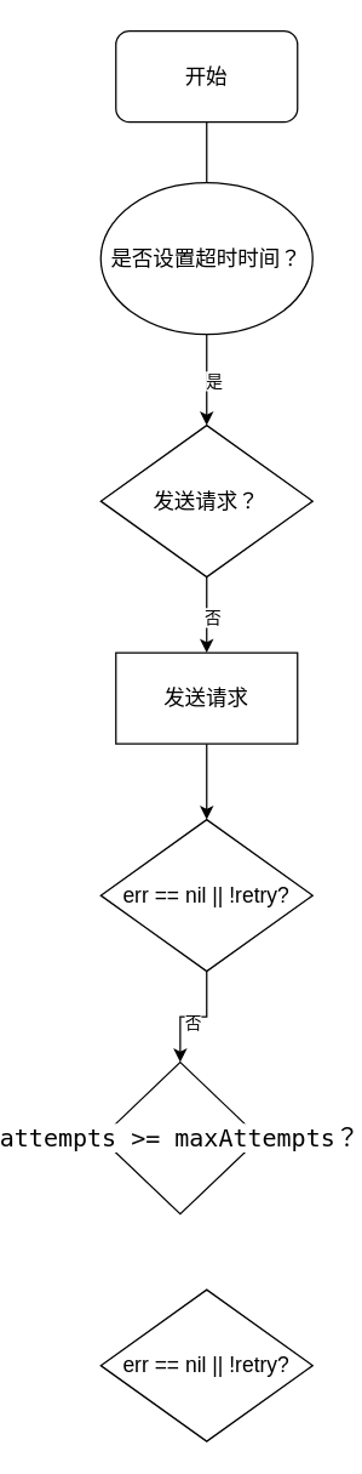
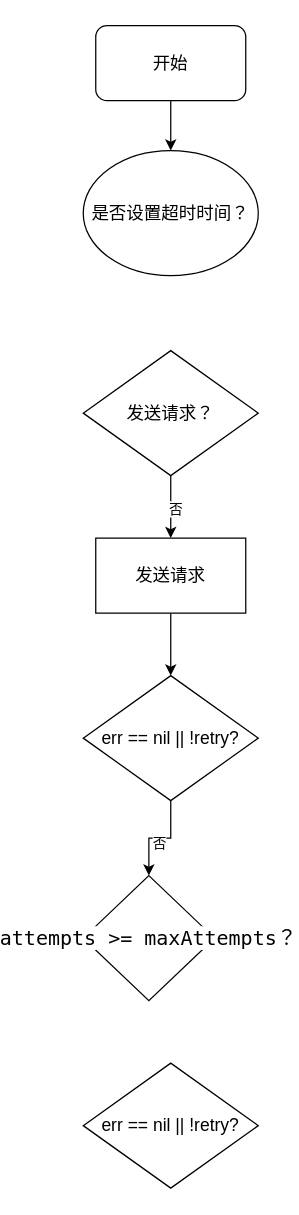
  <mxCell id="0" />
  <mxCell id="1" parent="0" />
- <mxCell id="2" style="edgeStyle=orthogonalEdgeStyle;rounded=0;orthogonalLoop=1;jettySize=auto;html=1;exitX=0.5;exitY=1;exitDx=0;exitDy=0;endArrow=none;" edge="1" parent="1" source="3" target="6"><mxGeometry relative="1" as="geometry" /></mxCell>
+ <mxCell id="2" style="edgeStyle=orthogonalEdgeStyle;rounded=0;orthogonalLoop=1;jettySize=auto;html=1;exitX=0.5;exitY=1;exitDx=0;exitDy=0;" edge="1" parent="1" source="3" target="6"><mxGeometry relative="1" as="geometry" /></mxCell>
  <mxCell id="3" value="&lt;font style=&quot;font-size: 14px;&quot;&gt;开始&lt;/font&gt;" style="rounded=1;whiteSpace=wrap;html=1;" vertex="1" parent="1"><mxGeometry x="30" y="20" width="120" height="60" as="geometry" /></mxCell>
- <mxCell id="4" style="edgeStyle=orthogonalEdgeStyle;rounded=0;orthogonalLoop=1;jettySize=auto;html=1;exitX=0.5;exitY=1;exitDx=0;exitDy=0;" edge="1" parent="1" source="6" target="9"><mxGeometry relative="1" as="geometry" /></mxCell>
- <mxCell id="5" value="是" style="edgeLabel;html=1;align=center;verticalAlign=middle;resizable=0;points=[];" vertex="1" connectable="0" parent="4"><mxGeometry y="4" relative="1" as="geometry"><mxPoint as="offset" /></mxGeometry></mxCell>
  <mxCell id="6" value="&lt;font style=&quot;font-size: 14px;&quot;&gt;是否设置超时时间？&lt;/font&gt;" style="ellipse;whiteSpace=wrap;html=1;align=center;" vertex="1" parent="1"><mxGeometry x="20" y="120" width="140" height="100" as="geometry" /></mxCell>
  <mxCell id="7" style="edgeStyle=orthogonalEdgeStyle;rounded=0;orthogonalLoop=1;jettySize=auto;html=1;exitX=0.5;exitY=1;exitDx=0;exitDy=0;entryX=0.5;entryY=0;entryDx=0;entryDy=0;" edge="1" parent="1" source="9" target="11"><mxGeometry relative="1" as="geometry" /></mxCell>
  <mxCell id="8" value="否" style="edgeLabel;html=1;align=center;verticalAlign=middle;resizable=0;points=[];" vertex="1" connectable="0" parent="7"><mxGeometry x="0.063" y="3" relative="1" as="geometry"><mxPoint y="-1" as="offset" /></mxGeometry></mxCell>
  <mxCell id="9" value="&lt;div style=&quot;&quot;&gt;&lt;span style=&quot;font-size: 14px; background-color: initial;&quot;&gt;发送请求？&lt;/span&gt;&lt;/div&gt;" style="rhombus;whiteSpace=wrap;html=1;align=center;" vertex="1" parent="1"><mxGeometry x="20" y="280" width="140" height="100" as="geometry" /></mxCell>
  <mxCell id="10" style="edgeStyle=orthogonalEdgeStyle;rounded=0;orthogonalLoop=1;jettySize=auto;html=1;exitX=0.5;exitY=1;exitDx=0;exitDy=0;" edge="1" parent="1" source="11" target="14"><mxGeometry relative="1" as="geometry" /></mxCell>
  <mxCell id="11" value="&lt;font style=&quot;font-size: 14px;&quot;&gt;发送请求&lt;/font&gt;" style="rounded=0;whiteSpace=wrap;html=1;" vertex="1" parent="1"><mxGeometry x="30" y="430" width="120" height="60" as="geometry" /></mxCell>
  <mxCell id="12" style="edgeStyle=orthogonalEdgeStyle;rounded=0;orthogonalLoop=1;jettySize=auto;html=1;exitX=0.5;exitY=1;exitDx=0;exitDy=0;entryX=0.5;entryY=0;entryDx=0;entryDy=0;" edge="1" parent="1" source="14" target="15"><mxGeometry relative="1" as="geometry" /></mxCell>
  <mxCell id="13" value="否" style="edgeLabel;html=1;align=center;verticalAlign=middle;resizable=0;points=[];" vertex="1" connectable="0" parent="12"><mxGeometry x="0.029" y="4" relative="1" as="geometry"><mxPoint y="-1" as="offset" /></mxGeometry></mxCell>
  <mxCell id="14" value="&lt;div style=&quot;&quot;&gt;&lt;span style=&quot;font-size: 14px; background-color: initial;&quot;&gt;err == nil || !retry?&lt;/span&gt;&lt;/div&gt;" style="rhombus;whiteSpace=wrap;html=1;align=center;" vertex="1" parent="1"><mxGeometry x="20" y="540" width="140" height="100" as="geometry" /></mxCell>
  <mxCell id="15" value="&lt;div style=&quot;&quot;&gt;&lt;div style=&quot;background-color:#ffffff;color:#080808&quot;&gt;&lt;pre style=&quot;font-family:'JetBrains Mono',monospace;font-size:12.0pt;&quot;&gt;&lt;span style=&quot;color:#000000;&quot;&gt;attempts &lt;/span&gt;&amp;gt;= &lt;span style=&quot;color:#000000;&quot;&gt;maxAttempts？&lt;/span&gt;&lt;/pre&gt;&lt;/div&gt;&lt;/div&gt;" style="rhombus;whiteSpace=wrap;html=1;align=center;" vertex="1" parent="1"><mxGeometry x="20" y="700" width="105" height="100" as="geometry" /></mxCell>
  <mxCell id="16" value="&lt;div style=&quot;&quot;&gt;&lt;span style=&quot;font-size: 14px; background-color: initial;&quot;&gt;err == nil || !retry?&lt;/span&gt;&lt;/div&gt;" style="rhombus;whiteSpace=wrap;html=1;align=center;" vertex="1" parent="1"><mxGeometry x="20" y="850" width="140" height="100" as="geometry" /></mxCell>
